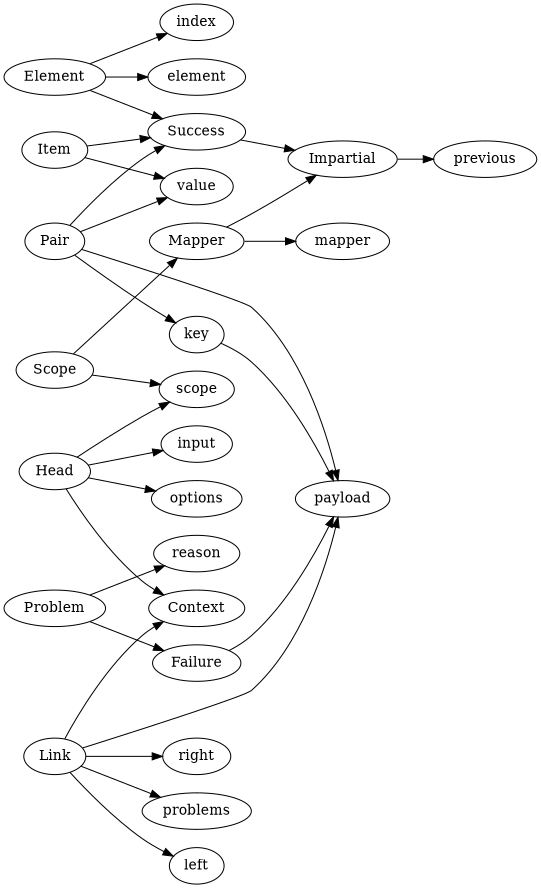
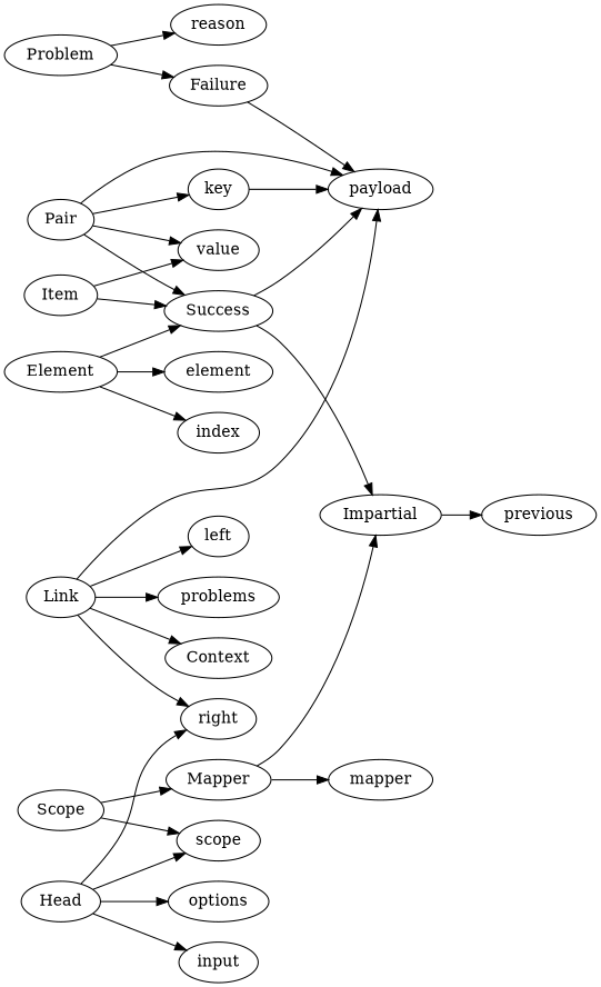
  digraph {
    rankdir=LR
    Impartial
    previous
    Success
    payload
    Element
    index
    element
    Problem
    Failure
    reason
    Item
    value
    Link
    Context
    left
    right
    problems
    Head
    input
    options
    scope
    Mapper
    mapper
    Scope
    Pair
    key
    Impartial -> previous
    Success -> Impartial
+   Success -> payload
    Element -> Success
    Element -> index
    Element -> element
    Problem -> Failure
    Problem -> reason
    Failure -> payload
    Item -> Success
    Item -> value
    Link -> payload
    Link -> Context
    Link -> left
    Link -> right
    Link -> problems
-   Head -> Context
+   Head -> right
    Head -> input
    Head -> options
    Head -> scope
    Mapper -> Impartial
    Mapper -> mapper
    Scope -> scope
    Scope -> Mapper
    Pair -> Success
    Pair -> payload
    Pair -> value
    Pair -> key
    key -> payload
  }
